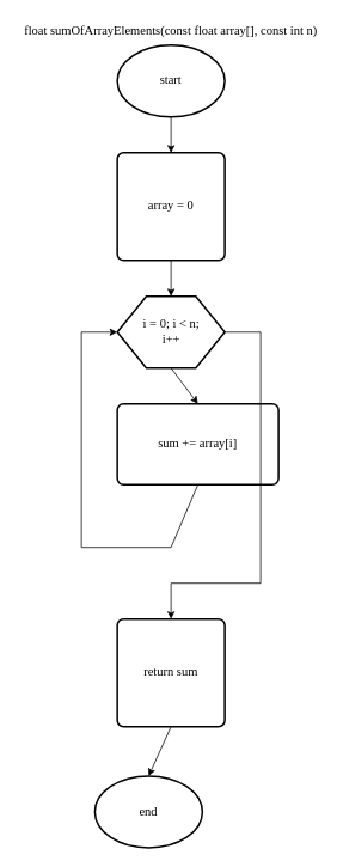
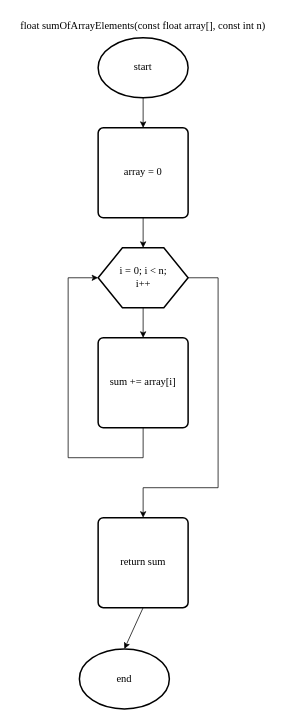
  <mxCell id="0" />
  <mxCell id="1" parent="0" />
  <mxCell id="2" value="start" style="strokeWidth=2;html=1;shape=mxgraph.flowchart.start_1;whiteSpace=wrap;fontFamily=Times New Roman;fontSize=14;" parent="1" vertex="1"><mxGeometry x="130" y="50" width="120" height="80" as="geometry" /></mxCell>
  <mxCell id="3" value="array = 0" style="rounded=1;whiteSpace=wrap;html=1;absoluteArcSize=1;arcSize=14;strokeWidth=2;fontFamily=Times New Roman;fontSize=14;" parent="1" vertex="1"><mxGeometry x="130" y="170" width="120" height="120" as="geometry" /></mxCell>
  <mxCell id="4" value="i = 0; i &amp;lt; n;&lt;div style=&quot;font-size: 14px;&quot;&gt;i++&lt;/div&gt;" style="verticalLabelPosition=middle;verticalAlign=middle;html=1;shape=hexagon;perimeter=hexagonPerimeter2;arcSize=6;size=0.27;strokeWidth=2;labelPosition=center;align=center;fontFamily=Times New Roman;fontSize=14;" parent="1" vertex="1"><mxGeometry x="130" y="330" width="120" height="80" as="geometry" /></mxCell>
- <mxCell id="5" value="sum += array[i]" style="rounded=1;whiteSpace=wrap;html=1;absoluteArcSize=1;arcSize=14;strokeWidth=2;fontFamily=Times New Roman;fontSize=14;" parent="1" vertex="1"><mxGeometry x="130" y="450" width="180" height="90" as="geometry" /></mxCell>
+ <mxCell id="5" value="sum += array[i]" style="rounded=1;whiteSpace=wrap;html=1;absoluteArcSize=1;arcSize=14;strokeWidth=2;fontFamily=Times New Roman;fontSize=14;" parent="1" vertex="1"><mxGeometry x="130" y="450" width="120" height="120" as="geometry" /></mxCell>
  <mxCell id="6" value="end" style="strokeWidth=2;html=1;shape=mxgraph.flowchart.start_1;whiteSpace=wrap;fontFamily=Times New Roman;fontSize=14;" parent="1" vertex="1"><mxGeometry x="105" y="865" width="120" height="80" as="geometry" /></mxCell>
  <mxCell id="7" value="float sumOfArrayElements(const float array[], const int n)" style="text;html=1;align=center;verticalAlign=middle;whiteSpace=wrap;rounded=0;fontFamily=Times New Roman;fontSize=14;" parent="1" vertex="1"><mxGeometry x="20" y="20" width="340" height="30" as="geometry" /></mxCell>
  <mxCell id="8" value="return sum" style="rounded=1;whiteSpace=wrap;html=1;absoluteArcSize=1;arcSize=14;strokeWidth=2;fontFamily=Times New Roman;fontSize=14;" parent="1" vertex="1"><mxGeometry x="130" y="690" width="120" height="120" as="geometry" /></mxCell>
  <mxCell id="9" value="" style="endArrow=classic;html=1;rounded=0;exitX=0.5;exitY=1;exitDx=0;exitDy=0;exitPerimeter=0;entryX=0.5;entryY=0;entryDx=0;entryDy=0;fontFamily=Times New Roman;fontSize=14;" parent="1" source="2" target="3" edge="1"><mxGeometry width="50" height="50" relative="1" as="geometry"><mxPoint x="240" y="230" as="sourcePoint" /><mxPoint x="290" y="180" as="targetPoint" /></mxGeometry></mxCell>
  <mxCell id="10" value="" style="endArrow=classic;html=1;rounded=0;exitX=0.5;exitY=1;exitDx=0;exitDy=0;entryX=0.5;entryY=0;entryDx=0;entryDy=0;fontFamily=Times New Roman;fontSize=14;" parent="1" source="3" target="4" edge="1"><mxGeometry width="50" height="50" relative="1" as="geometry"><mxPoint x="200" y="140" as="sourcePoint" /><mxPoint x="200" y="180" as="targetPoint" /></mxGeometry></mxCell>
  <mxCell id="11" value="" style="endArrow=classic;html=1;rounded=0;exitX=0.5;exitY=1;exitDx=0;exitDy=0;entryX=0.5;entryY=0;entryDx=0;entryDy=0;fontFamily=Times New Roman;fontSize=14;" parent="1" source="4" target="5" edge="1"><mxGeometry width="50" height="50" relative="1" as="geometry"><mxPoint x="200" y="300" as="sourcePoint" /><mxPoint x="200" y="340" as="targetPoint" /></mxGeometry></mxCell>
  <mxCell id="12" value="" style="endArrow=classic;html=1;rounded=0;exitX=0.5;exitY=1;exitDx=0;exitDy=0;entryX=0;entryY=0.5;entryDx=0;entryDy=0;fontFamily=Times New Roman;fontSize=14;" parent="1" source="5" target="4" edge="1"><mxGeometry width="50" height="50" relative="1" as="geometry"><mxPoint x="200" y="420" as="sourcePoint" /><mxPoint x="200" y="460" as="targetPoint" /><Array as="points"><mxPoint x="190" y="610" /><mxPoint x="90" y="610" /><mxPoint x="90" y="370" /></Array></mxGeometry></mxCell>
  <mxCell id="13" value="" style="endArrow=classic;html=1;rounded=0;exitX=1;exitY=0.5;exitDx=0;exitDy=0;entryX=0.5;entryY=0;entryDx=0;entryDy=0;fontFamily=Times New Roman;fontSize=14;" parent="1" source="4" target="8" edge="1"><mxGeometry width="50" height="50" relative="1" as="geometry"><mxPoint x="200" y="420" as="sourcePoint" /><mxPoint x="200" y="460" as="targetPoint" /><Array as="points"><mxPoint x="290" y="370" /><mxPoint x="290" y="650" /><mxPoint x="190" y="650" /></Array></mxGeometry></mxCell>
  <mxCell id="14" value="" style="endArrow=classic;html=1;rounded=0;exitX=0.5;exitY=1;exitDx=0;exitDy=0;entryX=0.5;entryY=0;entryDx=0;entryDy=0;entryPerimeter=0;fontFamily=Times New Roman;fontSize=14;" parent="1" source="8" target="6" edge="1"><mxGeometry width="50" height="50" relative="1" as="geometry"><mxPoint x="200" y="420" as="sourcePoint" /><mxPoint x="200" y="460" as="targetPoint" /></mxGeometry></mxCell>
